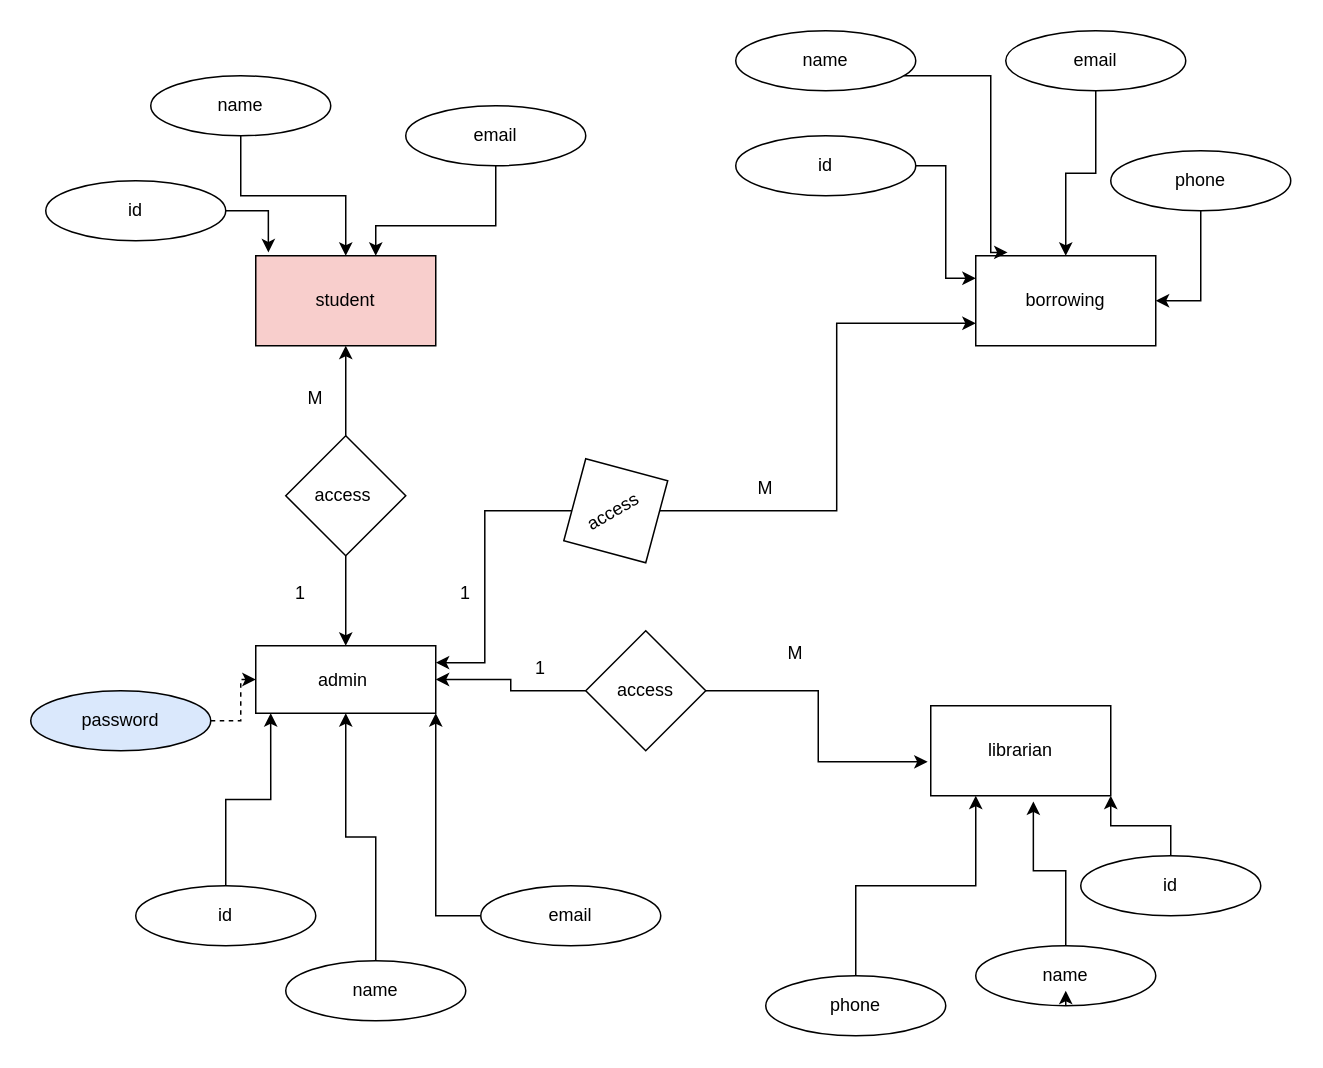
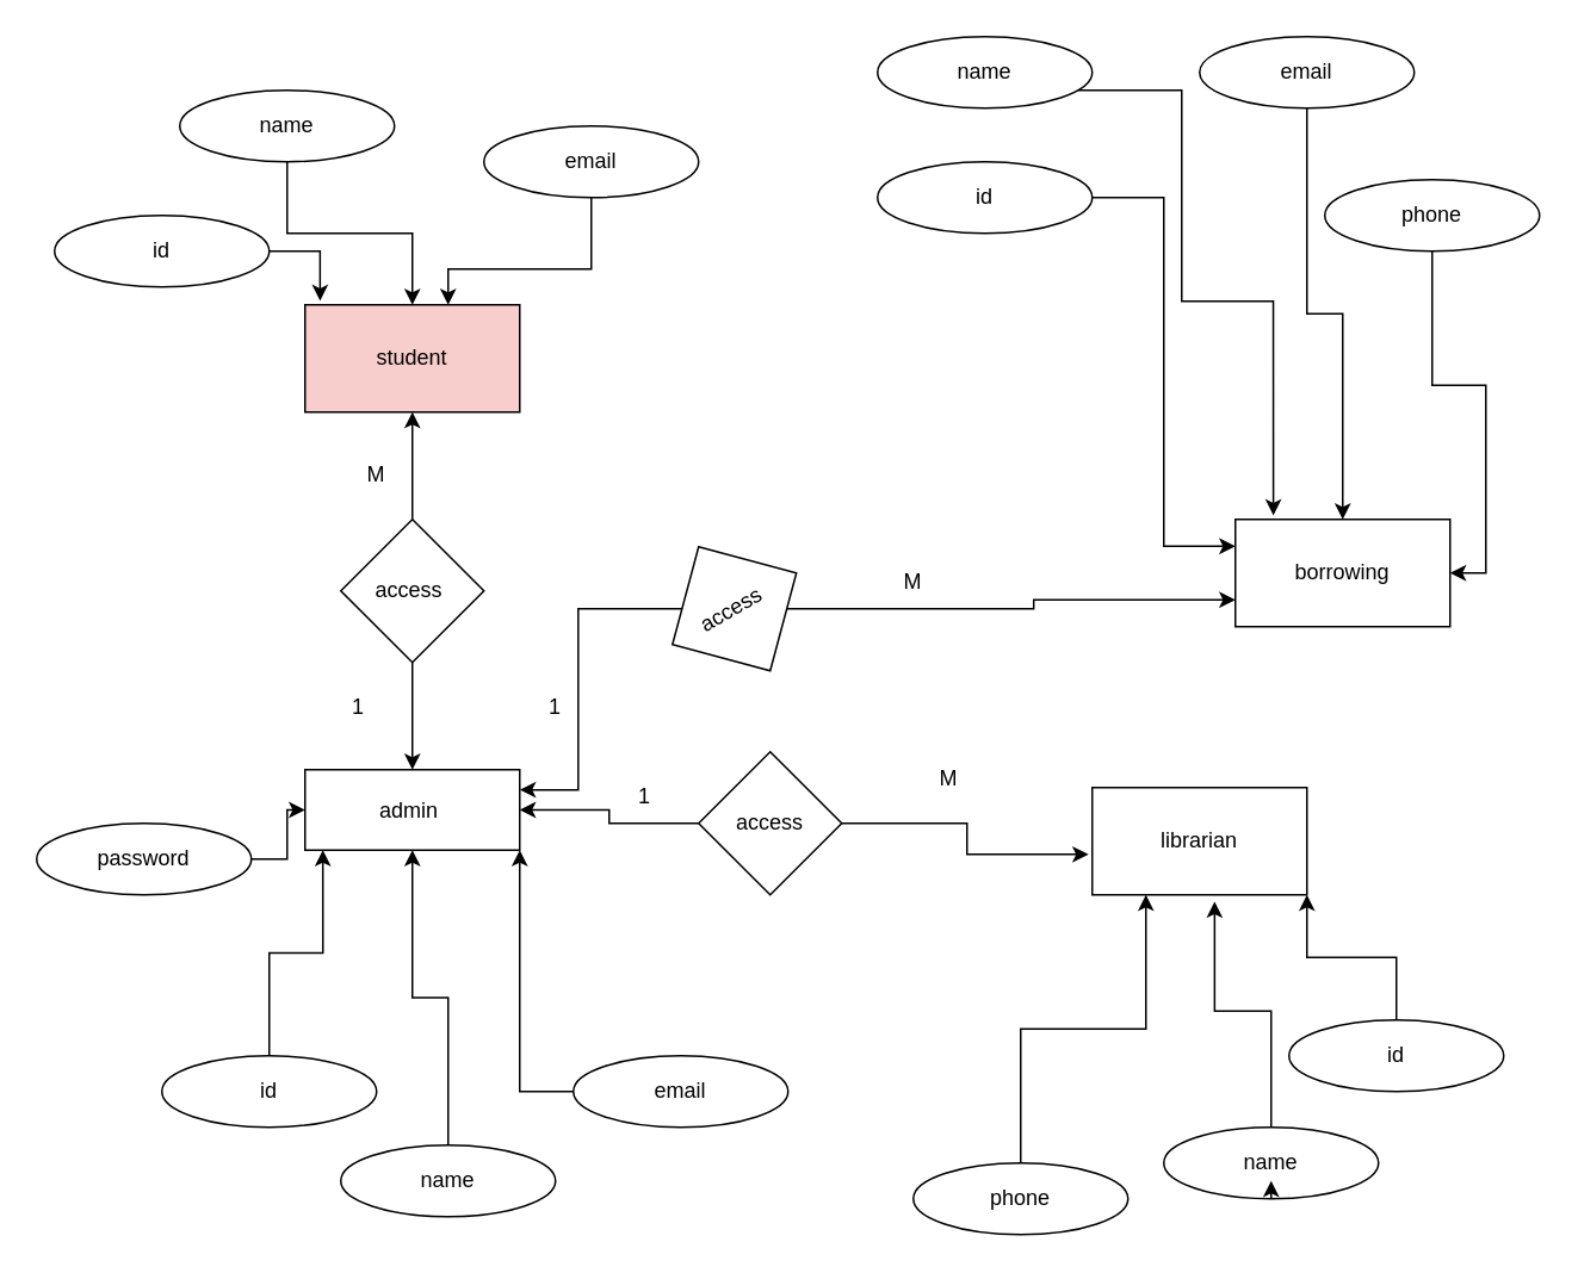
  <mxCell id="0" />
  <mxCell id="1" parent="0" />
  <mxCell id="2" value="student" style="rounded=0;whiteSpace=wrap;html=1;fillColor=#f8cecc;" vertex="1" parent="1"><mxGeometry x="170" y="170" width="120" height="60" as="geometry" /></mxCell>
- <mxCell id="3" value="borrowing" style="rounded=0;whiteSpace=wrap;html=1;" vertex="1" parent="1"><mxGeometry x="650" y="170" width="120" height="60" as="geometry" /></mxCell>
+ <mxCell id="3" value="borrowing" style="rounded=0;whiteSpace=wrap;html=1;" vertex="1" parent="1"><mxGeometry x="690" y="290" width="120" height="60" as="geometry" /></mxCell>
  <mxCell id="4" value="admin&amp;nbsp;" style="rounded=0;whiteSpace=wrap;html=1;" vertex="1" parent="1"><mxGeometry x="170" y="430" width="120" height="45" as="geometry" /></mxCell>
- <mxCell id="5" value="librarian" style="rounded=0;whiteSpace=wrap;html=1;" vertex="1" parent="1"><mxGeometry x="620" y="470" width="120" height="60" as="geometry" /></mxCell>
+ <mxCell id="5" value="librarian" style="rounded=0;whiteSpace=wrap;html=1;" vertex="1" parent="1"><mxGeometry x="610" y="440" width="120" height="60" as="geometry" /></mxCell>
  <mxCell id="6" style="edgeStyle=orthogonalEdgeStyle;rounded=0;orthogonalLoop=1;jettySize=auto;html=1;entryX=0.5;entryY=0;entryDx=0;entryDy=0;" edge="1" parent="1" source="7" target="2"><mxGeometry relative="1" as="geometry" /></mxCell>
  <mxCell id="7" value="name" style="ellipse;whiteSpace=wrap;html=1;" vertex="1" parent="1"><mxGeometry x="100" y="50" width="120" height="40" as="geometry" /></mxCell>
  <mxCell id="8" value="" style="edgeStyle=orthogonalEdgeStyle;rounded=0;orthogonalLoop=1;jettySize=auto;html=1;" edge="1" parent="1" source="9" target="2"><mxGeometry relative="1" as="geometry"><Array as="points"><mxPoint x="330" y="150" /><mxPoint x="250" y="150" /></Array></mxGeometry></mxCell>
  <mxCell id="9" value="email" style="ellipse;whiteSpace=wrap;html=1;" vertex="1" parent="1"><mxGeometry x="270" y="70" width="120" height="40" as="geometry" /></mxCell>
  <mxCell id="10" value="id" style="ellipse;whiteSpace=wrap;html=1;" vertex="1" parent="1"><mxGeometry x="30" y="120" width="120" height="40" as="geometry" /></mxCell>
  <mxCell id="11" value="id" style="ellipse;whiteSpace=wrap;html=1;" vertex="1" parent="1"><mxGeometry x="90" y="590" width="120" height="40" as="geometry" /></mxCell>
  <mxCell id="12" style="edgeStyle=orthogonalEdgeStyle;rounded=0;orthogonalLoop=1;jettySize=auto;html=1;entryX=0.5;entryY=1;entryDx=0;entryDy=0;" edge="1" parent="1" source="13" target="4"><mxGeometry relative="1" as="geometry" /></mxCell>
  <mxCell id="13" value="name" style="ellipse;whiteSpace=wrap;html=1;" vertex="1" parent="1"><mxGeometry x="190" y="640" width="120" height="40" as="geometry" /></mxCell>
  <mxCell id="14" style="edgeStyle=orthogonalEdgeStyle;rounded=0;orthogonalLoop=1;jettySize=auto;html=1;entryX=1;entryY=1;entryDx=0;entryDy=0;" edge="1" parent="1" source="15" target="4"><mxGeometry relative="1" as="geometry" /></mxCell>
  <mxCell id="15" value="email" style="ellipse;whiteSpace=wrap;html=1;" vertex="1" parent="1"><mxGeometry x="320" y="590" width="120" height="40" as="geometry" /></mxCell>
- <mxCell id="16" style="edgeStyle=orthogonalEdgeStyle;rounded=0;orthogonalLoop=1;jettySize=auto;html=1;entryX=0;entryY=0.5;entryDx=0;entryDy=0;dashed=1;" edge="1" parent="1" source="17" target="4"><mxGeometry relative="1" as="geometry" /></mxCell>
- <mxCell id="17" value="password" style="ellipse;whiteSpace=wrap;html=1;fillColor=#dae8fc;" vertex="1" parent="1"><mxGeometry x="20" y="460" width="120" height="40" as="geometry" /></mxCell>
+ <mxCell id="16" style="edgeStyle=orthogonalEdgeStyle;rounded=0;orthogonalLoop=1;jettySize=auto;html=1;entryX=0;entryY=0.5;entryDx=0;entryDy=0;" edge="1" parent="1" source="17" target="4"><mxGeometry relative="1" as="geometry" /></mxCell>
+ <mxCell id="17" value="password" style="ellipse;whiteSpace=wrap;html=1;" vertex="1" parent="1"><mxGeometry x="20" y="460" width="120" height="40" as="geometry" /></mxCell>
  <mxCell id="18" style="edgeStyle=orthogonalEdgeStyle;rounded=0;orthogonalLoop=1;jettySize=auto;html=1;entryX=0.25;entryY=1;entryDx=0;entryDy=0;" edge="1" parent="1" source="19" target="5"><mxGeometry relative="1" as="geometry" /></mxCell>
  <mxCell id="19" value="phone" style="ellipse;whiteSpace=wrap;html=1;" vertex="1" parent="1"><mxGeometry x="510" y="650" width="120" height="40" as="geometry" /></mxCell>
  <mxCell id="20" value="name" style="ellipse;whiteSpace=wrap;html=1;" vertex="1" parent="1"><mxGeometry x="650" y="630" width="120" height="40" as="geometry" /></mxCell>
  <mxCell id="21" style="edgeStyle=orthogonalEdgeStyle;rounded=0;orthogonalLoop=1;jettySize=auto;html=1;entryX=1;entryY=1;entryDx=0;entryDy=0;" edge="1" parent="1" source="22" target="5"><mxGeometry relative="1" as="geometry" /></mxCell>
  <mxCell id="22" value="id" style="ellipse;whiteSpace=wrap;html=1;" vertex="1" parent="1"><mxGeometry x="720" y="570" width="120" height="40" as="geometry" /></mxCell>
  <mxCell id="23" style="edgeStyle=orthogonalEdgeStyle;rounded=0;orthogonalLoop=1;jettySize=auto;html=1;entryX=0;entryY=0.25;entryDx=0;entryDy=0;" edge="1" parent="1" source="24" target="3"><mxGeometry relative="1" as="geometry" /></mxCell>
  <mxCell id="24" value="id" style="ellipse;whiteSpace=wrap;html=1;" vertex="1" parent="1"><mxGeometry x="490" y="90" width="120" height="40" as="geometry" /></mxCell>
  <mxCell id="25" value="name" style="ellipse;whiteSpace=wrap;html=1;" vertex="1" parent="1"><mxGeometry x="490" y="20" width="120" height="40" as="geometry" /></mxCell>
  <mxCell id="26" style="edgeStyle=orthogonalEdgeStyle;rounded=0;orthogonalLoop=1;jettySize=auto;html=1;entryX=0.5;entryY=0;entryDx=0;entryDy=0;" edge="1" parent="1" source="27" target="3"><mxGeometry relative="1" as="geometry" /></mxCell>
  <mxCell id="27" value="email" style="ellipse;whiteSpace=wrap;html=1;" vertex="1" parent="1"><mxGeometry x="670" y="20" width="120" height="40" as="geometry" /></mxCell>
  <mxCell id="28" style="edgeStyle=orthogonalEdgeStyle;rounded=0;orthogonalLoop=1;jettySize=auto;html=1;entryX=1;entryY=0.5;entryDx=0;entryDy=0;" edge="1" parent="1" source="29" target="3"><mxGeometry relative="1" as="geometry" /></mxCell>
  <mxCell id="29" value="phone" style="ellipse;whiteSpace=wrap;html=1;" vertex="1" parent="1"><mxGeometry x="740" y="100" width="120" height="40" as="geometry" /></mxCell>
  <mxCell id="30" style="edgeStyle=orthogonalEdgeStyle;rounded=0;orthogonalLoop=1;jettySize=auto;html=1;entryX=0.5;entryY=0;entryDx=0;entryDy=0;" edge="1" parent="1" source="32" target="4"><mxGeometry relative="1" as="geometry" /></mxCell>
  <mxCell id="31" style="edgeStyle=orthogonalEdgeStyle;rounded=0;orthogonalLoop=1;jettySize=auto;html=1;entryX=0.5;entryY=1;entryDx=0;entryDy=0;" edge="1" parent="1" source="32" target="2"><mxGeometry relative="1" as="geometry" /></mxCell>
  <mxCell id="32" value="access&amp;nbsp;" style="rhombus;whiteSpace=wrap;html=1;" vertex="1" parent="1"><mxGeometry x="190" y="290" width="80" height="80" as="geometry" /></mxCell>
  <mxCell id="33" value="" style="edgeStyle=orthogonalEdgeStyle;rounded=0;orthogonalLoop=1;jettySize=auto;html=1;entryX=1;entryY=0.25;entryDx=0;entryDy=0;" edge="1" parent="1" source="35" target="4"><mxGeometry relative="1" as="geometry" /></mxCell>
  <mxCell id="34" style="edgeStyle=orthogonalEdgeStyle;rounded=0;orthogonalLoop=1;jettySize=auto;html=1;entryX=0;entryY=0.75;entryDx=0;entryDy=0;" edge="1" parent="1" source="35" target="3"><mxGeometry relative="1" as="geometry" /></mxCell>
  <mxCell id="35" value="access&amp;nbsp;" style="rhombus;whiteSpace=wrap;html=1;rotation=-30;" vertex="1" parent="1"><mxGeometry x="370" y="300" width="80" height="80" as="geometry" /></mxCell>
  <mxCell id="36" value="" style="edgeStyle=orthogonalEdgeStyle;rounded=0;orthogonalLoop=1;jettySize=auto;html=1;" edge="1" parent="1" source="37" target="4"><mxGeometry relative="1" as="geometry" /></mxCell>
  <mxCell id="37" value="access" style="rhombus;whiteSpace=wrap;html=1;rotation=0;" vertex="1" parent="1"><mxGeometry x="390" y="420" width="80" height="80" as="geometry" /></mxCell>
  <mxCell id="38" style="edgeStyle=orthogonalEdgeStyle;rounded=0;orthogonalLoop=1;jettySize=auto;html=1;entryX=-0.017;entryY=0.623;entryDx=0;entryDy=0;entryPerimeter=0;" edge="1" parent="1" source="37" target="5"><mxGeometry relative="1" as="geometry" /></mxCell>
  <mxCell id="39" style="edgeStyle=orthogonalEdgeStyle;rounded=0;orthogonalLoop=1;jettySize=auto;html=1;entryX=0.07;entryY=-0.037;entryDx=0;entryDy=0;entryPerimeter=0;" edge="1" parent="1" source="10" target="2"><mxGeometry relative="1" as="geometry" /></mxCell>
  <mxCell id="40" style="edgeStyle=orthogonalEdgeStyle;rounded=0;orthogonalLoop=1;jettySize=auto;html=1;entryX=0.177;entryY=-0.037;entryDx=0;entryDy=0;entryPerimeter=0;" edge="1" parent="1" source="25" target="3"><mxGeometry relative="1" as="geometry"><Array as="points"><mxPoint x="660" y="50" /><mxPoint x="660" y="168" /></Array></mxGeometry></mxCell>
  <mxCell id="41" style="edgeStyle=orthogonalEdgeStyle;rounded=0;orthogonalLoop=1;jettySize=auto;html=1;exitX=0.5;exitY=1;exitDx=0;exitDy=0;entryX=0.5;entryY=0.75;entryDx=0;entryDy=0;entryPerimeter=0;" edge="1" parent="1" source="20" target="20"><mxGeometry relative="1" as="geometry" /></mxCell>
  <mxCell id="42" style="edgeStyle=orthogonalEdgeStyle;rounded=0;orthogonalLoop=1;jettySize=auto;html=1;entryX=0.57;entryY=1.063;entryDx=0;entryDy=0;entryPerimeter=0;" edge="1" parent="1" source="20" target="5"><mxGeometry relative="1" as="geometry" /></mxCell>
  <mxCell id="43" style="edgeStyle=orthogonalEdgeStyle;rounded=0;orthogonalLoop=1;jettySize=auto;html=1;entryX=0.083;entryY=1;entryDx=0;entryDy=0;entryPerimeter=0;" edge="1" parent="1" source="11" target="4"><mxGeometry relative="1" as="geometry" /></mxCell>
  <mxCell id="44" value="1" style="text;html=1;align=center;verticalAlign=middle;whiteSpace=wrap;rounded=0;" vertex="1" parent="1"><mxGeometry x="170" y="380" width="60" height="30" as="geometry" /></mxCell>
  <mxCell id="45" value="1" style="text;html=1;align=center;verticalAlign=middle;whiteSpace=wrap;rounded=0;" vertex="1" parent="1"><mxGeometry x="280" y="380" width="60" height="30" as="geometry" /></mxCell>
  <mxCell id="46" value="1" style="text;html=1;align=center;verticalAlign=middle;whiteSpace=wrap;rounded=0;" vertex="1" parent="1"><mxGeometry x="330" y="430" width="60" height="30" as="geometry" /></mxCell>
  <mxCell id="47" value="M" style="text;html=1;align=center;verticalAlign=middle;whiteSpace=wrap;rounded=0;" vertex="1" parent="1"><mxGeometry x="180" y="250" width="60" height="30" as="geometry" /></mxCell>
  <mxCell id="48" value="M" style="text;html=1;align=center;verticalAlign=middle;whiteSpace=wrap;rounded=0;" vertex="1" parent="1"><mxGeometry x="480" y="310" width="60" height="30" as="geometry" /></mxCell>
  <mxCell id="49" value="M" style="text;html=1;align=center;verticalAlign=middle;whiteSpace=wrap;rounded=0;" vertex="1" parent="1"><mxGeometry x="500" y="420" width="60" height="30" as="geometry" /></mxCell>
